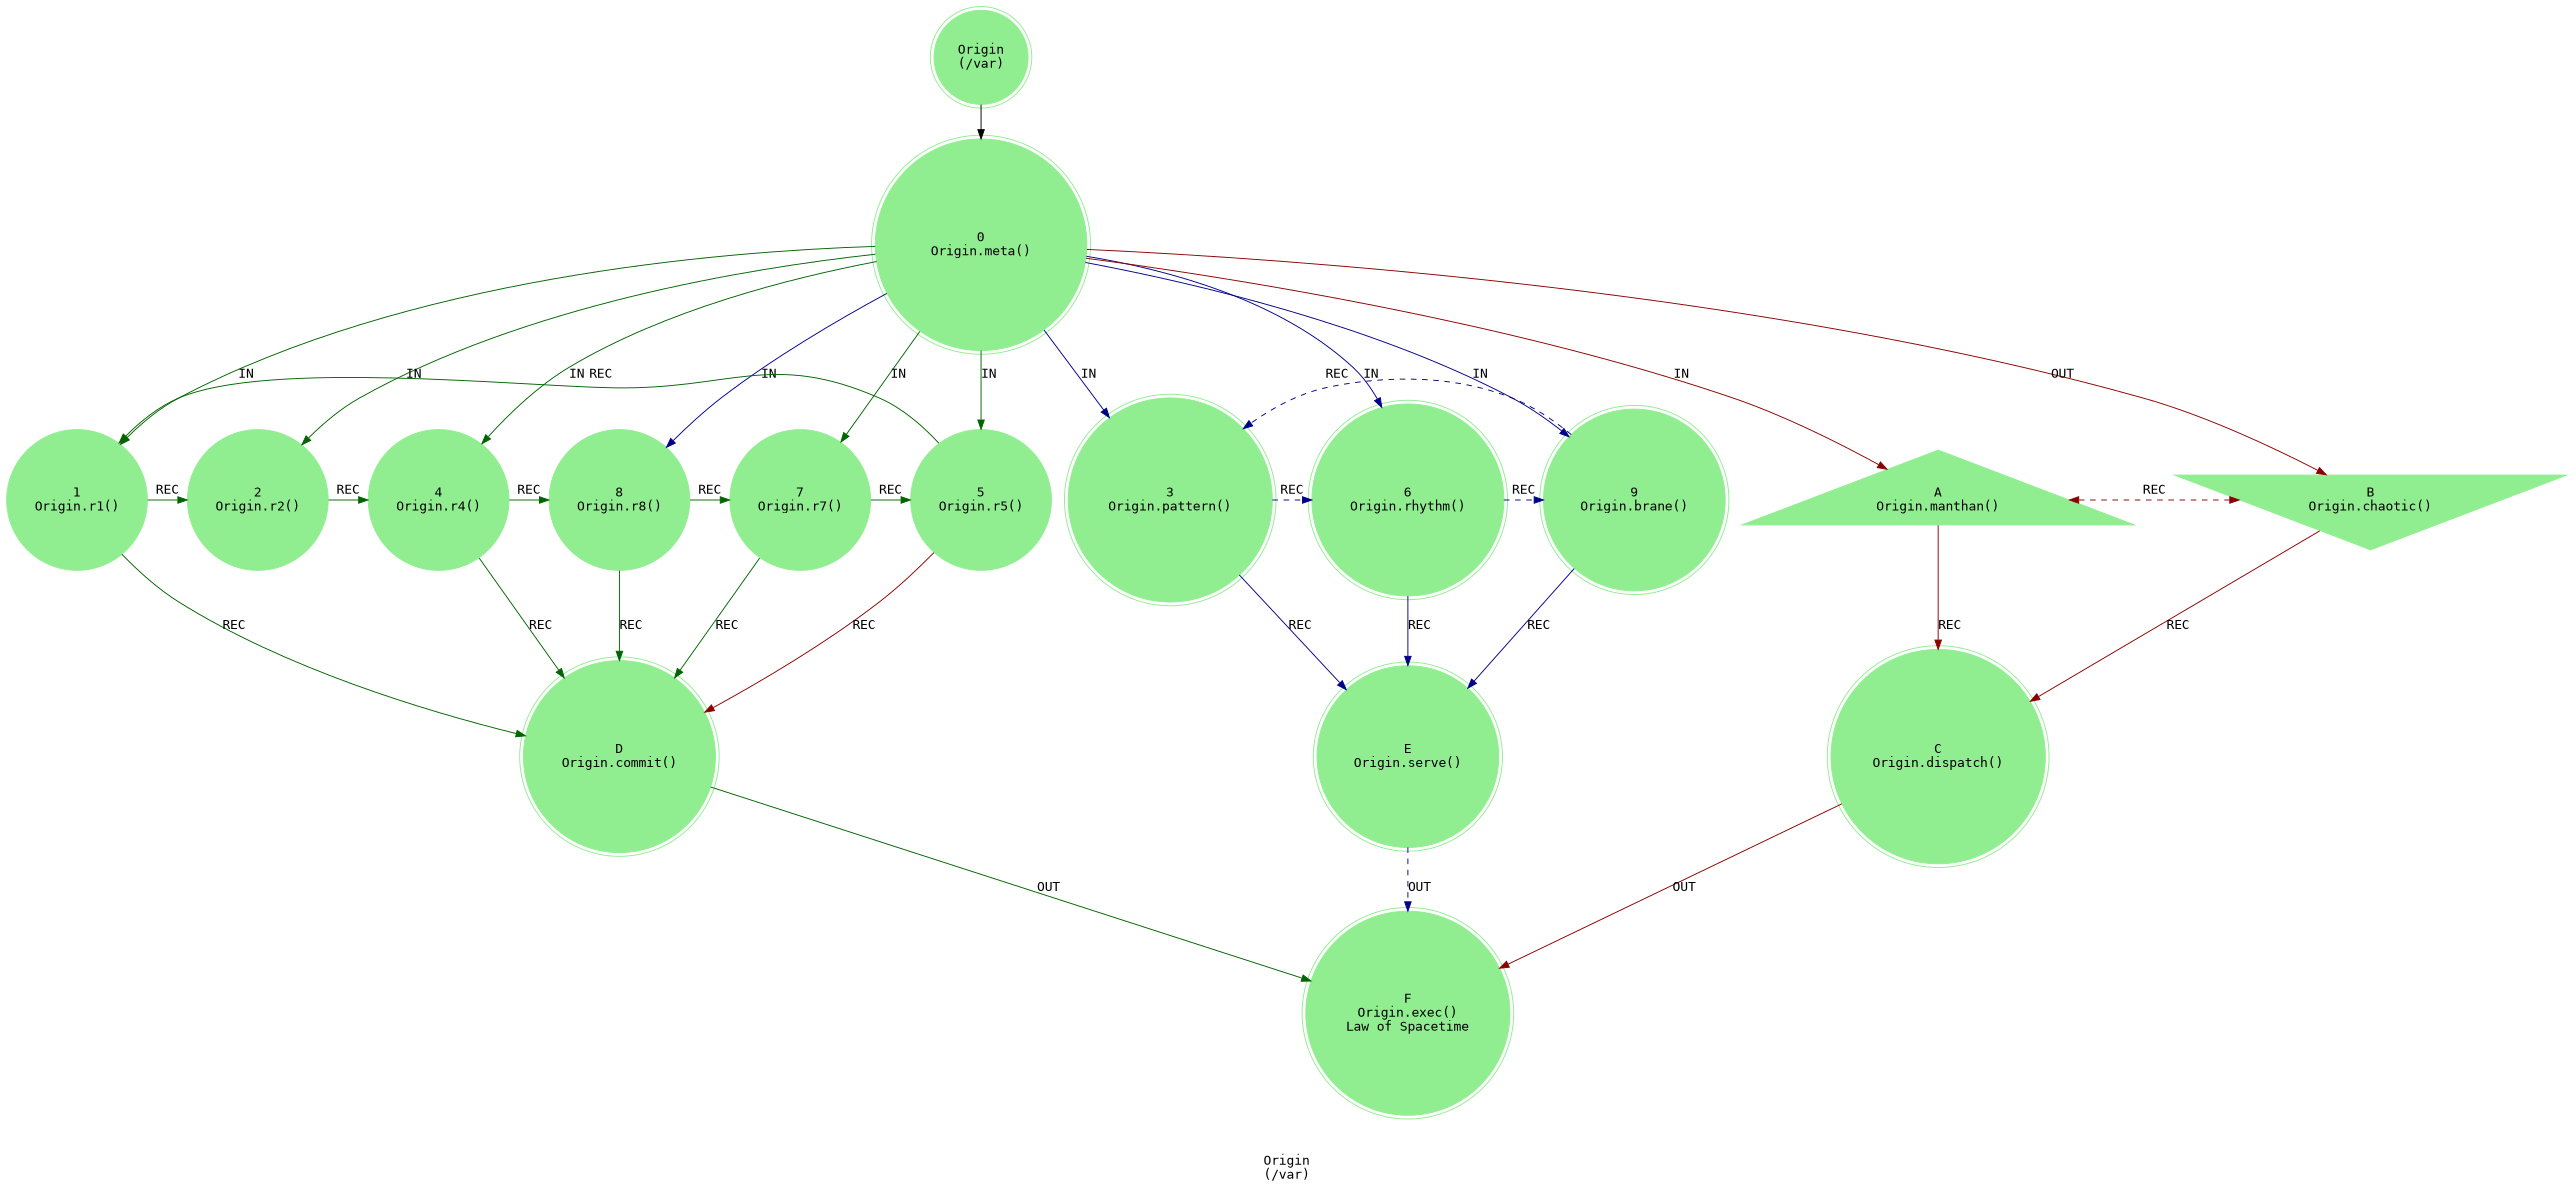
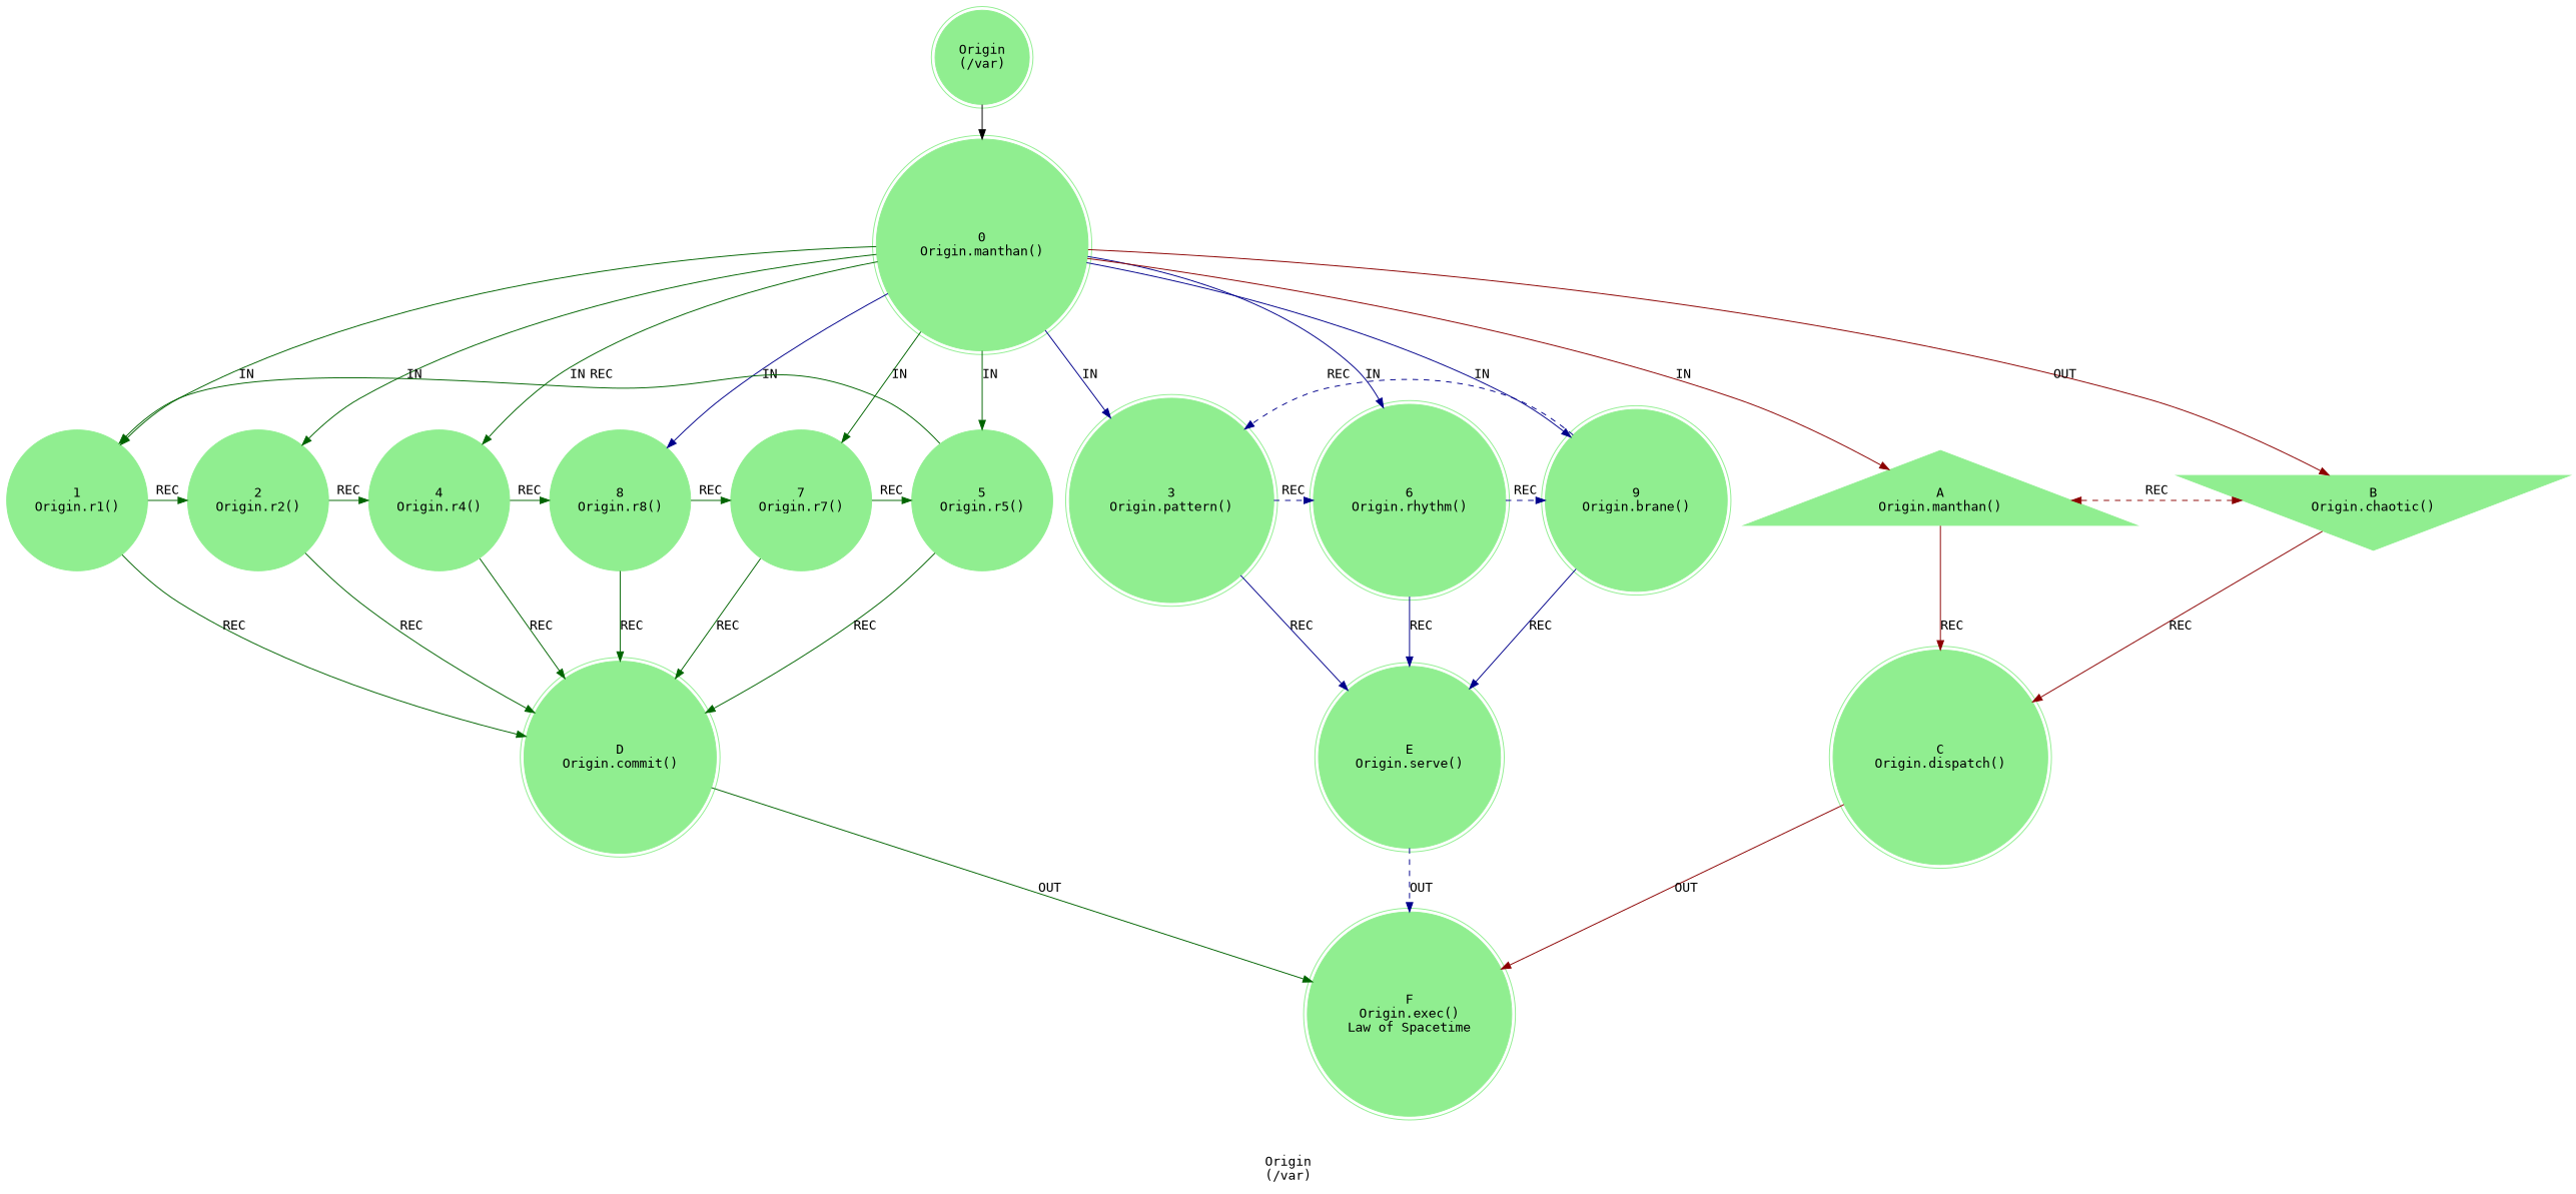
  strict digraph {
    color=lightgray
    fontname="DejaVu Sans Mono"
    label="Origin\n(/var)"
    style=filled
    node [color=lightgreen fontname="DejaVu Sans Mono" shape=doublecircle style=filled]
    edge [fontname="DejaVu Sans Mono" color=darkgreen]
    n1 [label="Origin\n(/var)"]
-   n2 [label="0\nOrigin.meta()"]
+   n2 [label="0\nOrigin.manthan()"]
    n3 [label="1\nOrigin.r1()" shape=circle]
    n4 [label="2\nOrigin.r2()" shape=circle]
    n5 [label="4\nOrigin.r4()" shape=circle]
    n6 [label="8\nOrigin.r8()" shape=circle]
    n7 [label="7\nOrigin.r7()" shape=circle]
    n8 [label="5\nOrigin.r5()" shape=circle]
    n9 [label="3\nOrigin.pattern()"]
    n10 [label="6\nOrigin.rhythm()"]
    n11 [label="9\nOrigin.brane()"]
    n12 [label="A\nOrigin.manthan()" shape=triangle]
    n13 [label="B\nOrigin.chaotic()" shape=invtriangle]
    n14 [label="D\nOrigin.commit()"]
    n15 [label="E\nOrigin.serve()"]
    n16 [label="C\nOrigin.dispatch()"]
    n17 [label="F\nOrigin.exec()\nLaw of Spacetime"]
    n1 -> n2 [color=""]
    n2 -> n3 [label=IN]
    n2 -> n4 [label=IN]
    n2 -> n5 [label=IN]
    n2 -> n6 [color=darkblue label=IN]
    n2 -> n7 [label=IN]
    n2 -> n8 [label=IN]
    n2 -> n9 [color=darkblue label=IN]
    n2 -> n10 [color=darkblue label=IN]
    n2 -> n11 [color=darkblue label=IN]
    n2 -> n12 [color=darkred label=IN]
    n2 -> n13 [color=darkred label=OUT]
    n3 -> n4 [constraint=false label=REC style=dassed]
    n3 -> n14 [label=REC]
    n4 -> n5 [constraint=false label=REC style=dassed]
+   n4 -> n14 [label=REC]
    n5 -> n6 [constraint=false label=REC style=dassed]
    n5 -> n14 [label=REC]
    n6 -> n7 [constraint=false label=REC style=dassed]
    n6 -> n14 [label=REC]
    n7 -> n8 [constraint=false label=REC style=dassed]
    n7 -> n14 [label=REC]
    n8 -> n3 [constraint=false label=REC style=dassed]
-   n8 -> n14 [color=darkred label=REC]
+   n8 -> n14 [label=REC]
    n9 -> n10 [color=darkblue constraint=false label=REC style=dashed]
    n9 -> n15 [color=darkblue label=REC]
    n10 -> n11 [color=darkblue constraint=false label=REC style=dashed]
    n10 -> n15 [color=darkblue label=REC]
    n11 -> n9 [color=darkblue constraint=false label=REC style=dashed]
    n11 -> n15 [color=darkblue label=REC]
    n12 -> n13 [color=darkred constraint=false dir=both label=REC style=dashed]
    n12 -> n16 [color=darkred label=REC]
    n13 -> n16 [color=darkred label=REC]
    n14 -> n17 [label=OUT]
    n15 -> n17 [color=darkblue label=OUT style=dashed]
    n16 -> n17 [color=darkred label=OUT]
  }
